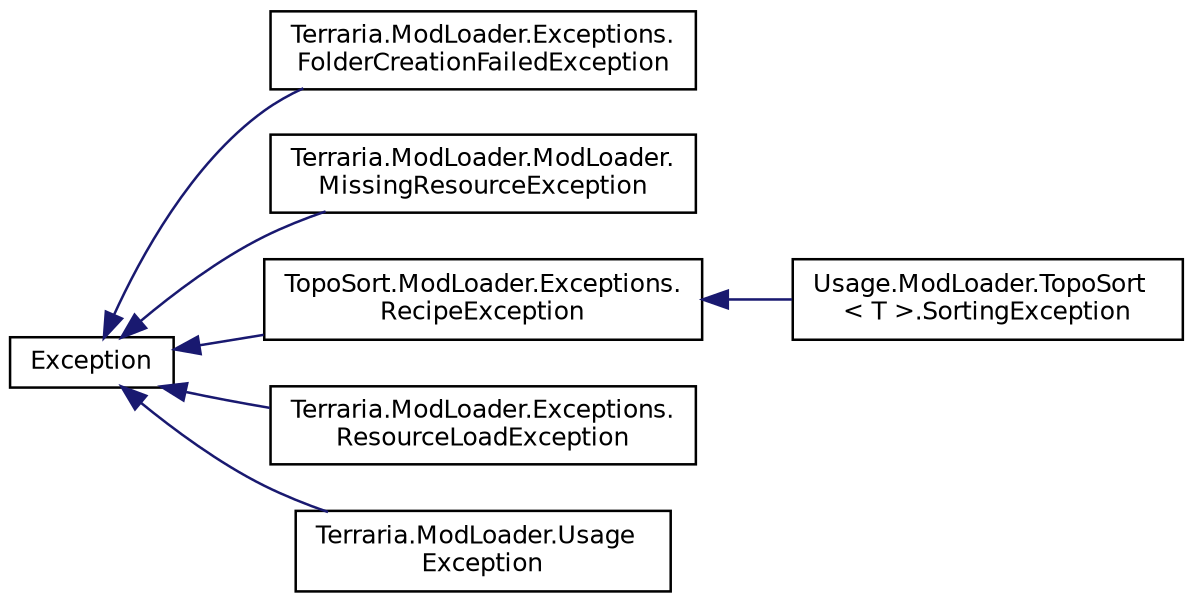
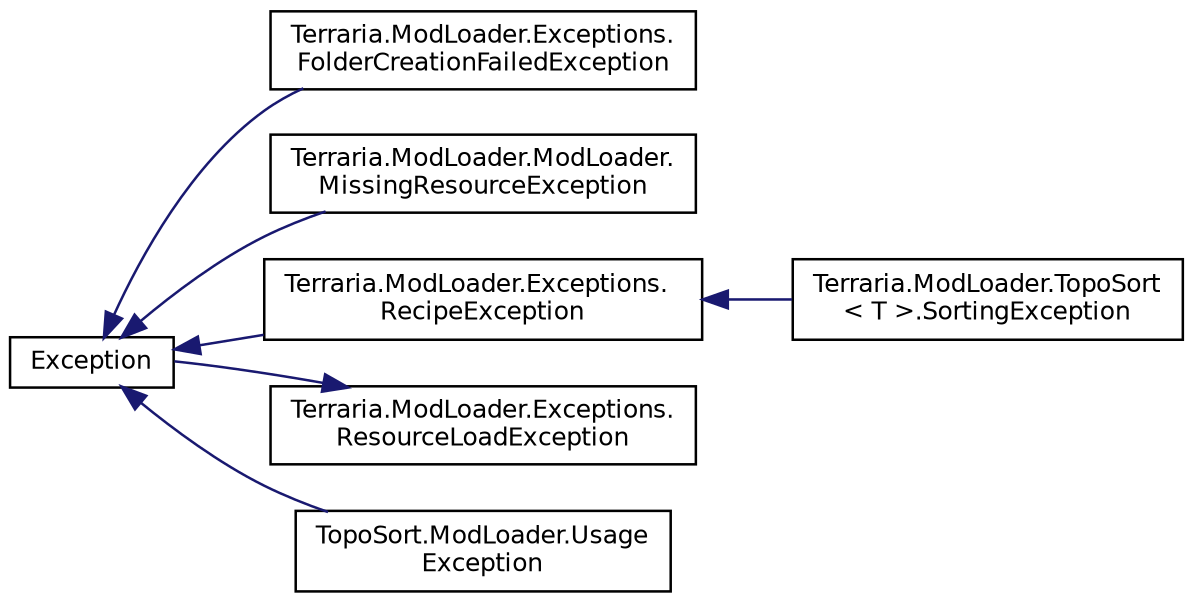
  digraph {
    rankdir=LR
    node [color=black fillcolor=white fontname=Helvetica fontsize=10 shape=record style=filled]
    edge [color=midnightblue dir=back fontname=Helvetica fontsize=10 labelfontname=Helvetica labelfontsize=10 style=solid]
    n1 [height=0.2 label=Exception width=0.4]
    n2 [height=0.2 label="Terraria.ModLoader.Exceptions.\lFolderCreationFailedException" width=0.4]
    n3 [height=0.2 label="Terraria.ModLoader.ModLoader.\lMissingResourceException" width=0.4]
-   n4 [height=0.2 label="TopoSort.ModLoader.Exceptions.\lRecipeException" width=0.4]
+   n4 [height=0.2 label="Terraria.ModLoader.Exceptions.\lRecipeException" width=0.4]
    n5 [height=0.2 label="Terraria.ModLoader.Exceptions.\lResourceLoadException" width=0.4]
-   n6 [height=0.2 label="Terraria.ModLoader.Usage\lException" width=0.4]
-   n7 [height=0.2 label="Usage.ModLoader.TopoSort\l\< T \>.SortingException" width=0.4]
+   n6 [height=0.2 label="TopoSort.ModLoader.Usage\lException" width=0.4]
+   n7 [height=0.2 label="Terraria.ModLoader.TopoSort\l\< T \>.SortingException" width=0.4]
    n1 -> n2
    n1 -> n3
    n1 -> n4
-   n1 -> n5
+   n5 -> n1
    n1 -> n6
    n4 -> n7
  }
